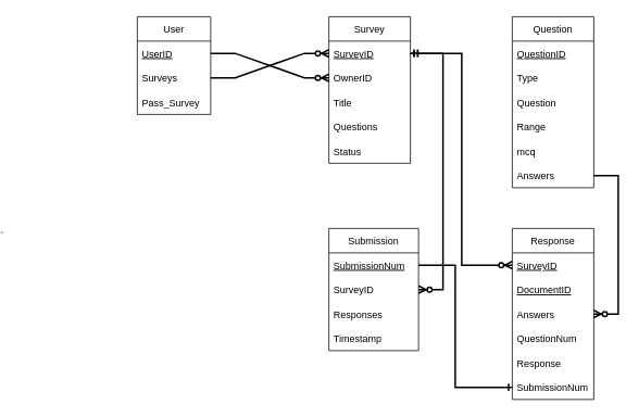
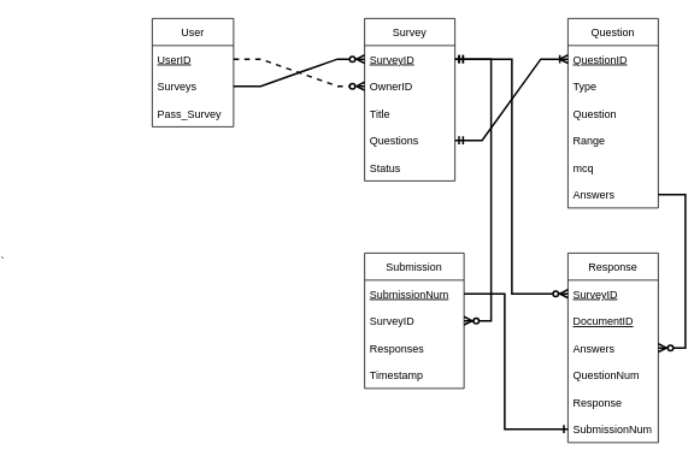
  <mxCell id="0" />
  <mxCell id="1" parent="0" />
  <mxCell id="2" value="User" style="swimlane;fontStyle=0;childLayout=stackLayout;horizontal=1;startSize=30;horizontalStack=0;resizeParent=1;resizeParentMax=0;resizeLast=0;collapsible=1;marginBottom=0;" vertex="1" parent="1"><mxGeometry x="20" y="20" width="90" height="120" as="geometry"><mxRectangle x="90" y="80" width="50" height="30" as="alternateBounds" /></mxGeometry></mxCell>
  <mxCell id="3" value="UserID" style="text;strokeColor=none;fillColor=none;align=left;verticalAlign=middle;spacingLeft=4;spacingRight=4;overflow=hidden;points=[[0,0.5],[1,0.5]];portConstraint=eastwest;rotatable=0;fontStyle=4" vertex="1" parent="2"><mxGeometry y="30" width="90" height="30" as="geometry" /></mxCell>
  <mxCell id="4" value="Surveys" style="text;strokeColor=none;fillColor=none;align=left;verticalAlign=middle;spacingLeft=4;spacingRight=4;overflow=hidden;points=[[0,0.5],[1,0.5]];portConstraint=eastwest;rotatable=0;" vertex="1" parent="2"><mxGeometry y="60" width="90" height="30" as="geometry" /></mxCell>
  <mxCell id="5" value="Pass_Survey" style="text;strokeColor=none;fillColor=none;align=left;verticalAlign=middle;spacingLeft=4;spacingRight=4;overflow=hidden;points=[[0,0.5],[1,0.5]];portConstraint=eastwest;rotatable=0;" vertex="1" parent="2"><mxGeometry y="90" width="90" height="30" as="geometry" /></mxCell>
  <mxCell id="6" value="Survey" style="swimlane;fontStyle=0;childLayout=stackLayout;horizontal=1;startSize=30;horizontalStack=0;resizeParent=1;resizeParentMax=0;resizeLast=0;collapsible=1;marginBottom=0;" vertex="1" parent="1"><mxGeometry x="255" y="20" width="100" height="180" as="geometry"><mxRectangle x="90" y="80" width="50" height="30" as="alternateBounds" /></mxGeometry></mxCell>
  <mxCell id="7" value="SurveyID" style="text;strokeColor=none;fillColor=none;align=left;verticalAlign=middle;spacingLeft=4;spacingRight=4;overflow=hidden;points=[[0,0.5],[1,0.5]];portConstraint=eastwest;rotatable=0;fontStyle=4" vertex="1" parent="6"><mxGeometry y="30" width="100" height="30" as="geometry" /></mxCell>
  <mxCell id="8" value="OwnerID" style="text;strokeColor=none;fillColor=none;align=left;verticalAlign=middle;spacingLeft=4;spacingRight=4;overflow=hidden;points=[[0,0.5],[1,0.5]];portConstraint=eastwest;rotatable=0;fontStyle=0" vertex="1" parent="6"><mxGeometry y="60" width="100" height="30" as="geometry" /></mxCell>
  <mxCell id="9" value="Title" style="text;strokeColor=none;fillColor=none;align=left;verticalAlign=middle;spacingLeft=4;spacingRight=4;overflow=hidden;points=[[0,0.5],[1,0.5]];portConstraint=eastwest;rotatable=0;" vertex="1" parent="6"><mxGeometry y="90" width="100" height="30" as="geometry" /></mxCell>
  <mxCell id="10" value="Questions" style="text;strokeColor=none;fillColor=none;align=left;verticalAlign=middle;spacingLeft=4;spacingRight=4;overflow=hidden;points=[[0,0.5],[1,0.5]];portConstraint=eastwest;rotatable=0;" vertex="1" parent="6"><mxGeometry y="120" width="100" height="30" as="geometry" /></mxCell>
  <mxCell id="11" value="Status" style="text;strokeColor=none;fillColor=none;align=left;verticalAlign=middle;spacingLeft=4;spacingRight=4;overflow=hidden;points=[[0,0.5],[1,0.5]];portConstraint=eastwest;rotatable=0;" vertex="1" parent="6"><mxGeometry y="150" width="100" height="30" as="geometry" /></mxCell>
  <mxCell id="12" value="Question" style="swimlane;fontStyle=0;childLayout=stackLayout;horizontal=1;startSize=30;horizontalStack=0;resizeParent=1;resizeParentMax=0;resizeLast=0;collapsible=1;marginBottom=0;" vertex="1" parent="1"><mxGeometry x="480" y="20" width="100" height="210" as="geometry"><mxRectangle x="90" y="80" width="50" height="30" as="alternateBounds" /></mxGeometry></mxCell>
  <mxCell id="13" value="QuestionID" style="text;strokeColor=none;fillColor=none;align=left;verticalAlign=middle;spacingLeft=4;spacingRight=4;overflow=hidden;points=[[0,0.5],[1,0.5]];portConstraint=eastwest;rotatable=0;fontStyle=4" vertex="1" parent="12"><mxGeometry y="30" width="100" height="30" as="geometry" /></mxCell>
  <mxCell id="14" value="Type" style="text;strokeColor=none;fillColor=none;align=left;verticalAlign=middle;spacingLeft=4;spacingRight=4;overflow=hidden;points=[[0,0.5],[1,0.5]];portConstraint=eastwest;rotatable=0;fontStyle=0" vertex="1" parent="12"><mxGeometry y="60" width="100" height="30" as="geometry" /></mxCell>
  <mxCell id="15" value="Question" style="text;strokeColor=none;fillColor=none;align=left;verticalAlign=middle;spacingLeft=4;spacingRight=4;overflow=hidden;points=[[0,0.5],[1,0.5]];portConstraint=eastwest;rotatable=0;" vertex="1" parent="12"><mxGeometry y="90" width="100" height="30" as="geometry" /></mxCell>
  <mxCell id="16" value="Range" style="text;strokeColor=none;fillColor=none;align=left;verticalAlign=middle;spacingLeft=4;spacingRight=4;overflow=hidden;points=[[0,0.5],[1,0.5]];portConstraint=eastwest;rotatable=0;" vertex="1" parent="12"><mxGeometry y="120" width="100" height="30" as="geometry" /></mxCell>
  <mxCell id="17" value="mcq" style="text;strokeColor=none;fillColor=none;align=left;verticalAlign=middle;spacingLeft=4;spacingRight=4;overflow=hidden;points=[[0,0.5],[1,0.5]];portConstraint=eastwest;rotatable=0;" vertex="1" parent="12"><mxGeometry y="150" width="100" height="30" as="geometry" /></mxCell>
  <mxCell id="18" value="Answers" style="text;strokeColor=none;fillColor=none;align=left;verticalAlign=middle;spacingLeft=4;spacingRight=4;overflow=hidden;points=[[0,0.5],[1,0.5]];portConstraint=eastwest;rotatable=0;" vertex="1" parent="12"><mxGeometry y="180" width="100" height="30" as="geometry" /></mxCell>
  <mxCell id="19" value="Response" style="swimlane;fontStyle=0;childLayout=stackLayout;horizontal=1;startSize=30;horizontalStack=0;resizeParent=1;resizeParentMax=0;resizeLast=0;collapsible=1;marginBottom=0;" vertex="1" parent="1"><mxGeometry x="480" y="280" width="100" height="210" as="geometry"><mxRectangle x="90" y="80" width="50" height="30" as="alternateBounds" /></mxGeometry></mxCell>
  <mxCell id="20" value="SurveyID" style="text;strokeColor=none;fillColor=none;align=left;verticalAlign=middle;spacingLeft=4;spacingRight=4;overflow=hidden;points=[[0,0.5],[1,0.5]];portConstraint=eastwest;rotatable=0;fontStyle=4" vertex="1" parent="19"><mxGeometry y="30" width="100" height="30" as="geometry" /></mxCell>
  <mxCell id="21" value="DocumentID" style="text;strokeColor=none;fillColor=none;align=left;verticalAlign=middle;spacingLeft=4;spacingRight=4;overflow=hidden;points=[[0,0.5],[1,0.5]];portConstraint=eastwest;rotatable=0;fontStyle=4" vertex="1" parent="19"><mxGeometry y="60" width="100" height="30" as="geometry" /></mxCell>
  <mxCell id="22" value="Answers" style="text;strokeColor=none;fillColor=none;align=left;verticalAlign=middle;spacingLeft=4;spacingRight=4;overflow=hidden;points=[[0,0.5],[1,0.5]];portConstraint=eastwest;rotatable=0;" vertex="1" parent="19"><mxGeometry y="90" width="100" height="30" as="geometry" /></mxCell>
  <mxCell id="23" value="QuestionNum" style="text;strokeColor=none;fillColor=none;align=left;verticalAlign=middle;spacingLeft=4;spacingRight=4;overflow=hidden;points=[[0,0.5],[1,0.5]];portConstraint=eastwest;rotatable=0;" vertex="1" parent="19"><mxGeometry y="120" width="100" height="30" as="geometry" /></mxCell>
  <mxCell id="24" value="Response" style="text;strokeColor=none;fillColor=none;align=left;verticalAlign=middle;spacingLeft=4;spacingRight=4;overflow=hidden;points=[[0,0.5],[1,0.5]];portConstraint=eastwest;rotatable=0;" vertex="1" parent="19"><mxGeometry y="150" width="100" height="30" as="geometry" /></mxCell>
  <mxCell id="25" value="SubmissionNum" style="text;strokeColor=none;fillColor=none;align=left;verticalAlign=middle;spacingLeft=4;spacingRight=4;overflow=hidden;points=[[0,0.5],[1,0.5]];portConstraint=eastwest;rotatable=0;" vertex="1" parent="19"><mxGeometry y="180" width="100" height="30" as="geometry" /></mxCell>
  <mxCell id="26" value="Submission" style="swimlane;fontStyle=0;childLayout=stackLayout;horizontal=1;startSize=30;horizontalStack=0;resizeParent=1;resizeParentMax=0;resizeLast=0;collapsible=1;marginBottom=0;" vertex="1" parent="1"><mxGeometry x="255" y="280" width="110" height="150" as="geometry"><mxRectangle x="90" y="80" width="50" height="30" as="alternateBounds" /></mxGeometry></mxCell>
  <mxCell id="27" value="SubmissionNum" style="text;strokeColor=none;fillColor=none;align=left;verticalAlign=middle;spacingLeft=4;spacingRight=4;overflow=hidden;points=[[0,0.5],[1,0.5]];portConstraint=eastwest;rotatable=0;fontStyle=4" vertex="1" parent="26"><mxGeometry y="30" width="110" height="30" as="geometry" /></mxCell>
  <mxCell id="28" value="SurveyID" style="text;strokeColor=none;fillColor=none;align=left;verticalAlign=middle;spacingLeft=4;spacingRight=4;overflow=hidden;points=[[0,0.5],[1,0.5]];portConstraint=eastwest;rotatable=0;" vertex="1" parent="26"><mxGeometry y="60" width="110" height="30" as="geometry" /></mxCell>
  <mxCell id="29" value="Responses" style="text;strokeColor=none;fillColor=none;align=left;verticalAlign=middle;spacingLeft=4;spacingRight=4;overflow=hidden;points=[[0,0.5],[1,0.5]];portConstraint=eastwest;rotatable=0;" vertex="1" parent="26"><mxGeometry y="90" width="110" height="30" as="geometry" /></mxCell>
  <mxCell id="30" value="Timestamp" style="text;strokeColor=none;fillColor=none;align=left;verticalAlign=middle;spacingLeft=4;spacingRight=4;overflow=hidden;points=[[0,0.5],[1,0.5]];portConstraint=eastwest;rotatable=0;" vertex="1" parent="26"><mxGeometry y="120" width="110" height="30" as="geometry" /></mxCell>
- <mxCell id="31" value="" style="edgeStyle=entityRelationEdgeStyle;fontSize=12;html=1;endArrow=ERzeroToMany;endFill=1;rounded=0;entryX=0;entryY=0.5;entryDx=0;entryDy=0;strokeWidth=2;" edge="1" parent="1" source="3" target="8"><mxGeometry width="100" height="100" relative="1" as="geometry"><mxPoint x="10" y="300" as="sourcePoint" /><mxPoint x="110" y="200" as="targetPoint" /></mxGeometry></mxCell>
+ <mxCell id="31" value="" style="edgeStyle=entityRelationEdgeStyle;fontSize=12;html=1;endArrow=ERzeroToMany;endFill=1;rounded=0;entryX=0;entryY=0.5;entryDx=0;entryDy=0;strokeWidth=2;dashed=1;" edge="1" parent="1" source="3" target="8"><mxGeometry width="100" height="100" relative="1" as="geometry"><mxPoint x="10" y="300" as="sourcePoint" /><mxPoint x="110" y="200" as="targetPoint" /></mxGeometry></mxCell>
  <mxCell id="32" value="" style="edgeStyle=entityRelationEdgeStyle;fontSize=12;html=1;endArrow=ERzeroToMany;endFill=1;rounded=0;entryX=0;entryY=0.5;entryDx=0;entryDy=0;strokeWidth=2;exitX=1;exitY=0.5;exitDx=0;exitDy=0;" edge="1" parent="1" source="4" target="7"><mxGeometry width="100" height="100" relative="1" as="geometry"><mxPoint x="120" y="75" as="sourcePoint" /><mxPoint x="265" y="105" as="targetPoint" /></mxGeometry></mxCell>
+ <mxCell id="33" value="" style="edgeStyle=entityRelationEdgeStyle;fontSize=12;html=1;endArrow=ERoneToMany;startArrow=ERmandOne;rounded=0;strokeWidth=2;" edge="1" parent="1" source="10" target="13"><mxGeometry width="100" height="100" relative="1" as="geometry"><mxPoint x="550" y="160" as="sourcePoint" /><mxPoint x="590" y="100" as="targetPoint" /></mxGeometry></mxCell>
  <mxCell id="34" value="`" style="edgeStyle=elbowEdgeStyle;fontSize=12;html=1;endArrow=ERzeroToMany;startArrow=ERmandOne;rounded=0;strokeWidth=2;" edge="1" parent="1" source="7" target="20"><mxGeometry x="0.492" y="-564" width="100" height="100" relative="1" as="geometry"><mxPoint x="300" y="250" as="sourcePoint" /><mxPoint x="400" y="150" as="targetPoint" /><mxPoint as="offset" /></mxGeometry></mxCell>
  <mxCell id="35" value="" style="edgeStyle=elbowEdgeStyle;fontSize=12;html=1;endArrow=ERone;endFill=1;rounded=0;strokeWidth=2;exitX=1;exitY=0.5;exitDx=0;exitDy=0;" edge="1" parent="1" source="27" target="25"><mxGeometry width="100" height="100" relative="1" as="geometry"><mxPoint x="20" y="430" as="sourcePoint" /><mxPoint x="120" y="330" as="targetPoint" /><Array as="points"><mxPoint x="410" y="430" /></Array></mxGeometry></mxCell>
  <mxCell id="36" value="" style="edgeStyle=entityRelationEdgeStyle;fontSize=12;html=1;endArrow=ERzeroToMany;startArrow=ERmandOne;rounded=0;strokeWidth=2;" edge="1" parent="1" source="7" target="28"><mxGeometry width="100" height="100" relative="1" as="geometry"><mxPoint x="300" y="250" as="sourcePoint" /><mxPoint x="390" y="220" as="targetPoint" /></mxGeometry></mxCell>
  <mxCell id="37" value="" style="edgeStyle=entityRelationEdgeStyle;fontSize=12;html=1;endArrow=ERzeroToMany;endFill=1;rounded=0;strokeWidth=2;exitX=1;exitY=0.5;exitDx=0;exitDy=0;" edge="1" parent="1" source="18" target="22"><mxGeometry width="100" height="100" relative="1" as="geometry"><mxPoint x="760" y="360" as="sourcePoint" /><mxPoint x="860" y="260" as="targetPoint" /></mxGeometry></mxCell>
